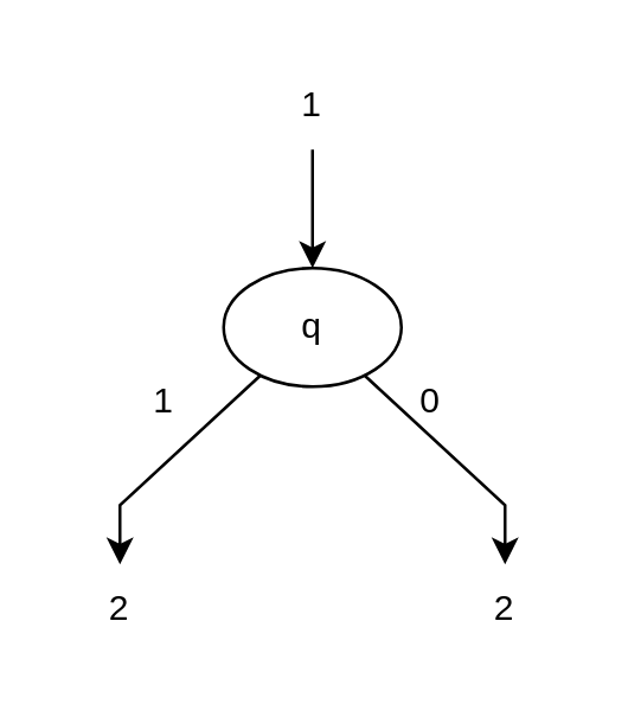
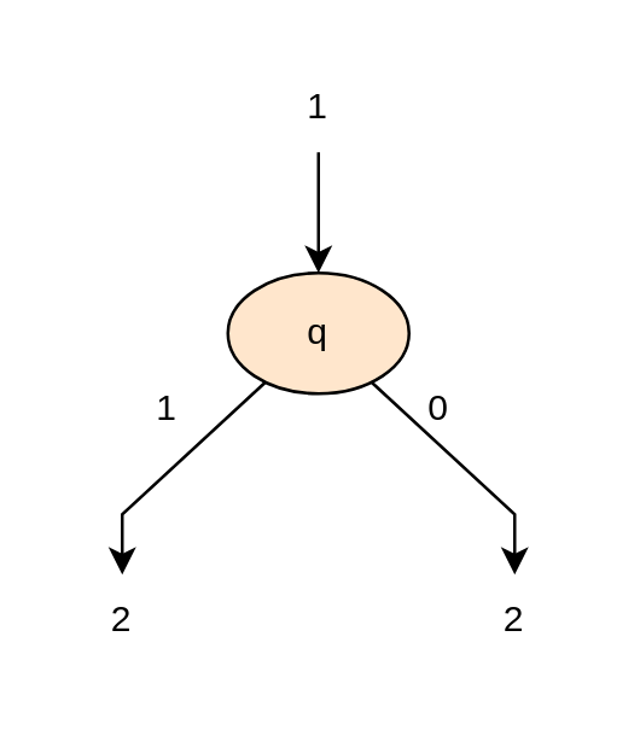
  <mxCell id="0" />
  <mxCell id="1" parent="0" />
- <mxCell id="2" value="q" style="ellipse;whiteSpace=wrap;html=1;" vertex="1" parent="1"><mxGeometry x="75" y="90" width="60" height="40" as="geometry" /></mxCell>
+ <mxCell id="2" value="q" style="ellipse;whiteSpace=wrap;html=1;fillColor=#ffe6cc;" vertex="1" parent="1"><mxGeometry x="75" y="90" width="60" height="40" as="geometry" /></mxCell>
  <mxCell id="3" value="" style="endArrow=classic;html=1;rounded=0;startArrow=none;" edge="1" parent="1" target="2"><mxGeometry width="50" height="50" relative="1" as="geometry"><mxPoint x="105" y="50" as="sourcePoint" /><mxPoint x="235" y="370" as="targetPoint" /></mxGeometry></mxCell>
  <mxCell id="4" value="" style="endArrow=classic;html=1;rounded=0;" edge="1" parent="1" source="2" target="8"><mxGeometry width="50" height="50" relative="1" as="geometry"><mxPoint x="115" y="60" as="sourcePoint" /><mxPoint x="165" y="170" as="targetPoint" /><Array as="points"><mxPoint x="170" y="170" /></Array></mxGeometry></mxCell>
  <mxCell id="5" value="" style="endArrow=classic;html=1;rounded=0;" edge="1" parent="1" source="2" target="7"><mxGeometry width="50" height="50" relative="1" as="geometry"><mxPoint x="135" y="80" as="sourcePoint" /><mxPoint x="35" y="170" as="targetPoint" /><Array as="points"><mxPoint x="40" y="170" /></Array></mxGeometry></mxCell>
  <mxCell id="6" value="1" style="text;html=1;strokeColor=none;fillColor=none;align=center;verticalAlign=middle;whiteSpace=wrap;rounded=0;" vertex="1" parent="1"><mxGeometry x="85" y="20" width="40" height="30" as="geometry" /></mxCell>
  <mxCell id="7" value="2" style="text;html=1;strokeColor=none;fillColor=none;align=center;verticalAlign=middle;whiteSpace=wrap;rounded=0;" vertex="1" parent="1"><mxGeometry x="20" y="190" width="40" height="30" as="geometry" /></mxCell>
  <mxCell id="8" value="2" style="text;html=1;strokeColor=none;fillColor=none;align=center;verticalAlign=middle;whiteSpace=wrap;rounded=0;" vertex="1" parent="1"><mxGeometry x="150" y="190" width="40" height="30" as="geometry" /></mxCell>
  <mxCell id="9" value="1" style="text;html=1;strokeColor=none;fillColor=none;align=center;verticalAlign=middle;whiteSpace=wrap;rounded=0;" vertex="1" parent="1"><mxGeometry x="35" y="120" width="40" height="30" as="geometry" /></mxCell>
  <mxCell id="10" value="0" style="text;html=1;strokeColor=none;fillColor=none;align=center;verticalAlign=middle;whiteSpace=wrap;rounded=0;" vertex="1" parent="1"><mxGeometry x="125" y="120" width="40" height="30" as="geometry" /></mxCell>
